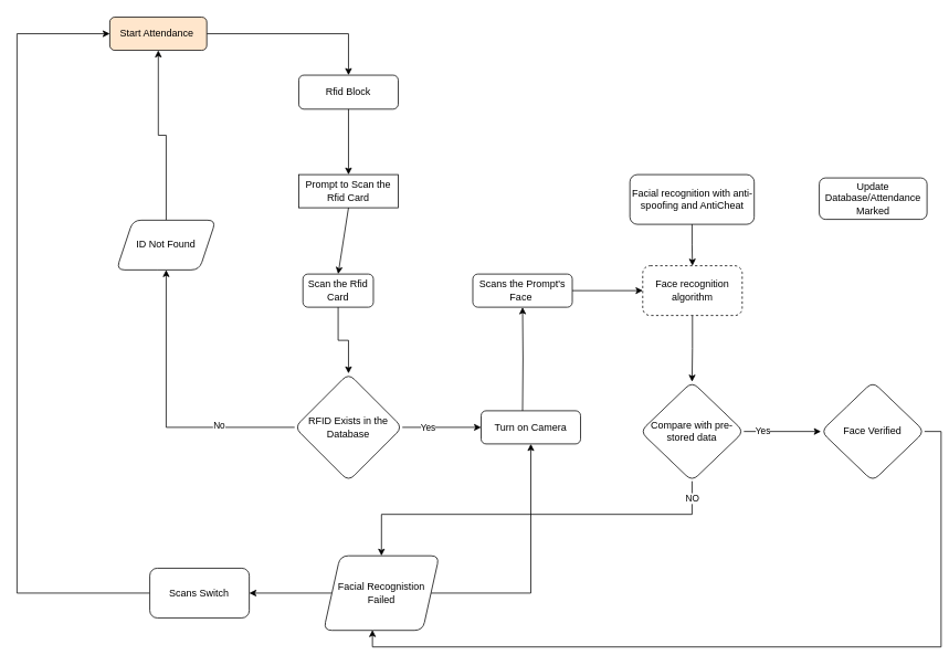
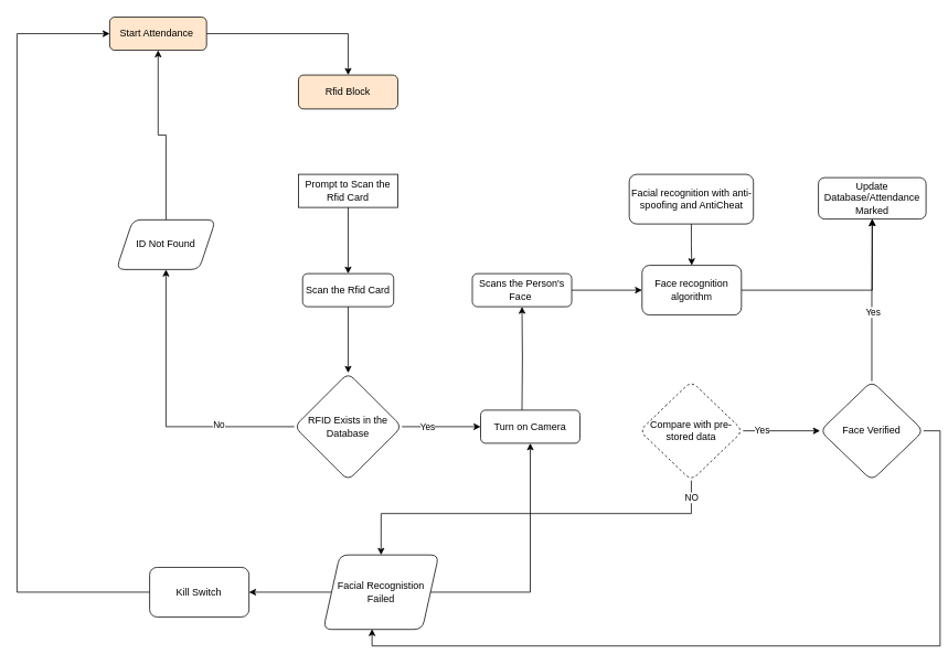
  <mxCell id="0" />
  <mxCell id="1" parent="0" />
  <mxCell id="2" value="" style="edgeStyle=orthogonalEdgeStyle;rounded=0;orthogonalLoop=1;jettySize=auto;html=1;" edge="1" parent="1" source="3" target="27"><mxGeometry relative="1" as="geometry" /></mxCell>
  <mxCell id="3" value="Facial recognition with anti-spoofing and AntiCheat" style="rounded=1;whiteSpace=wrap;html=1;fontSize=12;glass=0;strokeWidth=1;shadow=0;" parent="1" vertex="1"><mxGeometry x="759.5" y="210" width="150" height="60" as="geometry" /></mxCell>
  <mxCell id="4" style="edgeStyle=orthogonalEdgeStyle;rounded=0;orthogonalLoop=1;jettySize=auto;html=1;entryX=0.5;entryY=0;entryDx=0;entryDy=0;" parent="1" source="5" target="6" edge="1"><mxGeometry relative="1" as="geometry"><mxPoint x="240" y="80" as="targetPoint" /></mxGeometry></mxCell>
  <mxCell id="5" value="Start Attendance&amp;nbsp;" style="rounded=1;whiteSpace=wrap;html=1;fontSize=12;glass=0;strokeWidth=1;shadow=0;fillColor=#ffe6cc;" parent="1" vertex="1"><mxGeometry x="132" y="20" width="117" height="40" as="geometry" /></mxCell>
- <mxCell id="6" value="Rfid Block&lt;br&gt;" style="rounded=1;whiteSpace=wrap;html=1;fontSize=12;glass=0;strokeWidth=1;shadow=0;" parent="1" vertex="1"><mxGeometry x="360" y="90" width="120" height="41" as="geometry" /></mxCell>
+ <mxCell id="6" value="Rfid Block&lt;br&gt;" style="rounded=1;whiteSpace=wrap;html=1;fontSize=12;glass=0;strokeWidth=1;shadow=0;fillColor=#ffe6cc;" parent="1" vertex="1"><mxGeometry x="360" y="90" width="120" height="41" as="geometry" /></mxCell>
  <mxCell id="7" value="Prompt to Scan the Rfid Card&lt;br&gt;" style="whiteSpace=wrap;html=1;fontSize=12;glass=0;strokeWidth=1;shadow=0;rounded=0;" parent="1" vertex="1"><mxGeometry x="360" y="210" width="120" height="40" as="geometry" /></mxCell>
  <mxCell id="8" value="" style="edgeStyle=orthogonalEdgeStyle;rounded=0;orthogonalLoop=1;jettySize=auto;html=1;" edge="1" parent="1" source="9" target="25"><mxGeometry relative="1" as="geometry" /></mxCell>
- <mxCell id="9" value="Scan the Rfid Card" style="rounded=1;whiteSpace=wrap;html=1;fontSize=12;glass=0;strokeWidth=1;shadow=0;" parent="1" vertex="1"><mxGeometry x="365" y="330" width="85" height="40" as="geometry" /></mxCell>
+ <mxCell id="9" value="Scan the Rfid Card" style="rounded=1;whiteSpace=wrap;html=1;fontSize=12;glass=0;strokeWidth=1;shadow=0;" parent="1" vertex="1"><mxGeometry x="365" y="330" width="110" height="40" as="geometry" /></mxCell>
  <mxCell id="10" value="" style="edgeStyle=orthogonalEdgeStyle;rounded=0;orthogonalLoop=1;jettySize=auto;html=1;entryX=0.5;entryY=1;entryDx=0;entryDy=0;" edge="1" parent="1" target="20"><mxGeometry relative="1" as="geometry"><mxPoint x="630" y="495" as="sourcePoint" /><mxPoint x="632.2" y="369.44" as="targetPoint" /></mxGeometry></mxCell>
  <mxCell id="11" value="Turn on Camera" style="rounded=1;whiteSpace=wrap;html=1;fontSize=12;glass=0;strokeWidth=1;shadow=0;" parent="1" vertex="1"><mxGeometry x="580" y="495" width="120" height="40" as="geometry" /></mxCell>
+ <mxCell id="12" style="edgeStyle=orthogonalEdgeStyle;rounded=0;orthogonalLoop=1;jettySize=auto;html=1;exitX=0.5;exitY=0;exitDx=0;exitDy=0;" edge="1" parent="1" source="15" target="16"><mxGeometry relative="1" as="geometry" /></mxCell>
+ <mxCell id="13" value="Yes" style="edgeLabel;html=1;align=center;verticalAlign=middle;resizable=0;points=[];" vertex="1" connectable="0" parent="12"><mxGeometry x="0.339" y="-2" relative="1" as="geometry"><mxPoint x="-2" y="48" as="offset" /></mxGeometry></mxCell>
  <mxCell id="14" style="edgeStyle=orthogonalEdgeStyle;rounded=0;orthogonalLoop=1;jettySize=auto;html=1;exitX=1;exitY=0.5;exitDx=0;exitDy=0;entryX=0.422;entryY=0.994;entryDx=0;entryDy=0;entryPerimeter=0;" edge="1" parent="1" source="15" target="35"><mxGeometry relative="1" as="geometry"><mxPoint x="520" y="820" as="targetPoint" /></mxGeometry></mxCell>
  <mxCell id="15" value="Face Verified&lt;br&gt;" style="rhombus;whiteSpace=wrap;html=1;rounded=1;glass=0;strokeWidth=1;shadow=0;" parent="1" vertex="1"><mxGeometry x="990" y="460" width="125" height="120" as="geometry" /></mxCell>
  <mxCell id="16" value="Update Database/Attendance Marked" style="rounded=1;whiteSpace=wrap;html=1;fontSize=12;glass=0;strokeWidth=1;shadow=0;" parent="1" vertex="1"><mxGeometry x="988" y="214" width="130" height="50" as="geometry" /></mxCell>
- <mxCell id="17" value="" style="endArrow=classic;html=1;rounded=0;exitX=0.5;exitY=1;exitDx=0;exitDy=0;entryX=0.5;entryY=0;entryDx=0;entryDy=0;" edge="1" parent="1" source="6" target="7"><mxGeometry width="50" height="50" relative="1" as="geometry"><mxPoint x="490" y="250" as="sourcePoint" /><mxPoint x="540" y="200" as="targetPoint" /></mxGeometry></mxCell>
  <mxCell id="18" value="" style="endArrow=classic;html=1;rounded=0;exitX=0.5;exitY=1;exitDx=0;exitDy=0;entryX=0.5;entryY=0;entryDx=0;entryDy=0;" edge="1" parent="1" source="7" target="9"><mxGeometry width="50" height="50" relative="1" as="geometry"><mxPoint x="490" y="250" as="sourcePoint" /><mxPoint x="540" y="200" as="targetPoint" /></mxGeometry></mxCell>
  <mxCell id="19" value="" style="edgeStyle=orthogonalEdgeStyle;rounded=0;orthogonalLoop=1;jettySize=auto;html=1;" edge="1" parent="1" source="20" target="27"><mxGeometry relative="1" as="geometry" /></mxCell>
- <mxCell id="20" value="Scans the Prompt's Face&amp;nbsp;" style="rounded=1;whiteSpace=wrap;html=1;fontSize=12;glass=0;strokeWidth=1;shadow=0;" vertex="1" parent="1"><mxGeometry x="570" y="330" width="120" height="40" as="geometry" /></mxCell>
+ <mxCell id="20" value="Scans the Person's Face&amp;nbsp;" style="rounded=1;whiteSpace=wrap;html=1;fontSize=12;glass=0;strokeWidth=1;shadow=0;" vertex="1" parent="1"><mxGeometry x="570" y="330" width="120" height="40" as="geometry" /></mxCell>
  <mxCell id="21" style="edgeStyle=orthogonalEdgeStyle;rounded=0;orthogonalLoop=1;jettySize=auto;html=1;entryX=0;entryY=0.5;entryDx=0;entryDy=0;" edge="1" parent="1" source="25" target="11"><mxGeometry relative="1" as="geometry" /></mxCell>
  <mxCell id="22" value="Yes" style="edgeLabel;html=1;align=center;verticalAlign=middle;resizable=0;points=[];" vertex="1" connectable="0" parent="21"><mxGeometry x="-0.367" y="1" relative="1" as="geometry"><mxPoint as="offset" /></mxGeometry></mxCell>
  <mxCell id="23" value="" style="edgeStyle=orthogonalEdgeStyle;rounded=0;orthogonalLoop=1;jettySize=auto;html=1;" edge="1" parent="1" source="25" target="32"><mxGeometry relative="1" as="geometry" /></mxCell>
  <mxCell id="24" value="No" style="edgeLabel;html=1;align=center;verticalAlign=middle;resizable=0;points=[];" vertex="1" connectable="0" parent="23"><mxGeometry x="-0.459" y="-3" relative="1" as="geometry"><mxPoint x="1" as="offset" /></mxGeometry></mxCell>
  <mxCell id="25" value="RFID Exists in the Database" style="rhombus;whiteSpace=wrap;html=1;rounded=1;glass=0;strokeWidth=1;shadow=0;" vertex="1" parent="1"><mxGeometry x="355" y="450" width="130" height="130" as="geometry" /></mxCell>
- <mxCell id="26" value="" style="edgeStyle=orthogonalEdgeStyle;rounded=0;orthogonalLoop=1;jettySize=auto;html=1;" edge="1" parent="1" source="27" target="30"><mxGeometry relative="1" as="geometry" /></mxCell>
- <mxCell id="27" value="Face recognition algorithm" style="whiteSpace=wrap;html=1;rounded=1;glass=0;strokeWidth=1;shadow=0;dashed=1;" vertex="1" parent="1"><mxGeometry x="775" y="320" width="120" height="60" as="geometry" /></mxCell>
+ <mxCell id="26" value="" style="edgeStyle=orthogonalEdgeStyle;rounded=0;orthogonalLoop=1;jettySize=auto;html=1;" edge="1" parent="1" source="27" target="16"><mxGeometry relative="1" as="geometry" /></mxCell>
+ <mxCell id="27" value="Face recognition algorithm" style="whiteSpace=wrap;html=1;rounded=1;glass=0;strokeWidth=1;shadow=0;" vertex="1" parent="1"><mxGeometry x="775" y="320" width="120" height="60" as="geometry" /></mxCell>
  <mxCell id="28" value="Yes" style="edgeStyle=orthogonalEdgeStyle;rounded=0;orthogonalLoop=1;jettySize=auto;html=1;entryX=0;entryY=0.5;entryDx=0;entryDy=0;" edge="1" parent="1" source="30" target="15"><mxGeometry x="-0.505" relative="1" as="geometry"><mxPoint as="offset" /></mxGeometry></mxCell>
  <mxCell id="29" value="NO" style="edgeStyle=orthogonalEdgeStyle;rounded=0;orthogonalLoop=1;jettySize=auto;html=1;entryX=0.5;entryY=0;entryDx=0;entryDy=0;" edge="1" parent="1" source="30" target="35"><mxGeometry x="-0.909" relative="1" as="geometry"><Array as="points"><mxPoint x="835" y="620" /><mxPoint x="460" y="620" /></Array><mxPoint as="offset" /></mxGeometry></mxCell>
- <mxCell id="30" value="Compare with pre-stored data" style="rhombus;whiteSpace=wrap;html=1;rounded=1;glass=0;strokeWidth=1;shadow=0;" vertex="1" parent="1"><mxGeometry x="772" y="460" width="125" height="120" as="geometry" /></mxCell>
+ <mxCell id="30" value="Compare with pre-stored data" style="rhombus;whiteSpace=wrap;html=1;rounded=1;glass=0;strokeWidth=1;shadow=0;dashed=1;" vertex="1" parent="1"><mxGeometry x="772" y="460" width="125" height="120" as="geometry" /></mxCell>
  <mxCell id="31" style="edgeStyle=orthogonalEdgeStyle;rounded=0;orthogonalLoop=1;jettySize=auto;html=1;entryX=0.5;entryY=1;entryDx=0;entryDy=0;" edge="1" parent="1" source="32" target="5"><mxGeometry relative="1" as="geometry" /></mxCell>
  <mxCell id="32" value="ID Not Found" style="shape=parallelogram;perimeter=parallelogramPerimeter;whiteSpace=wrap;html=1;fixedSize=1;rounded=1;glass=0;strokeWidth=1;shadow=0;" vertex="1" parent="1"><mxGeometry x="140" y="265" width="120" height="60" as="geometry" /></mxCell>
  <mxCell id="33" value="" style="edgeStyle=orthogonalEdgeStyle;rounded=0;orthogonalLoop=1;jettySize=auto;html=1;" edge="1" parent="1" source="35" target="11"><mxGeometry relative="1" as="geometry" /></mxCell>
  <mxCell id="34" value="" style="edgeStyle=orthogonalEdgeStyle;rounded=0;orthogonalLoop=1;jettySize=auto;html=1;" edge="1" parent="1" source="35" target="37"><mxGeometry relative="1" as="geometry" /></mxCell>
  <mxCell id="35" value="Facial Recognistion Failed" style="shape=parallelogram;perimeter=parallelogramPerimeter;whiteSpace=wrap;html=1;fixedSize=1;rounded=1;glass=0;strokeWidth=1;shadow=0;" vertex="1" parent="1"><mxGeometry x="390" y="670" width="139.5" height="90" as="geometry" /></mxCell>
  <mxCell id="36" style="edgeStyle=orthogonalEdgeStyle;rounded=0;orthogonalLoop=1;jettySize=auto;html=1;exitX=0;exitY=0.5;exitDx=0;exitDy=0;entryX=0;entryY=0.5;entryDx=0;entryDy=0;" edge="1" parent="1" source="37" target="5"><mxGeometry relative="1" as="geometry"><Array as="points"><mxPoint x="20" y="715" /><mxPoint x="20" y="40" /></Array></mxGeometry></mxCell>
- <mxCell id="37" value="Scans Switch" style="whiteSpace=wrap;html=1;rounded=1;glass=0;strokeWidth=1;shadow=0;" vertex="1" parent="1"><mxGeometry x="180.25" y="685" width="120" height="60" as="geometry" /></mxCell>
+ <mxCell id="37" value="Kill Switch" style="whiteSpace=wrap;html=1;rounded=1;glass=0;strokeWidth=1;shadow=0;" vertex="1" parent="1"><mxGeometry x="180.25" y="685" width="120" height="60" as="geometry" /></mxCell>
